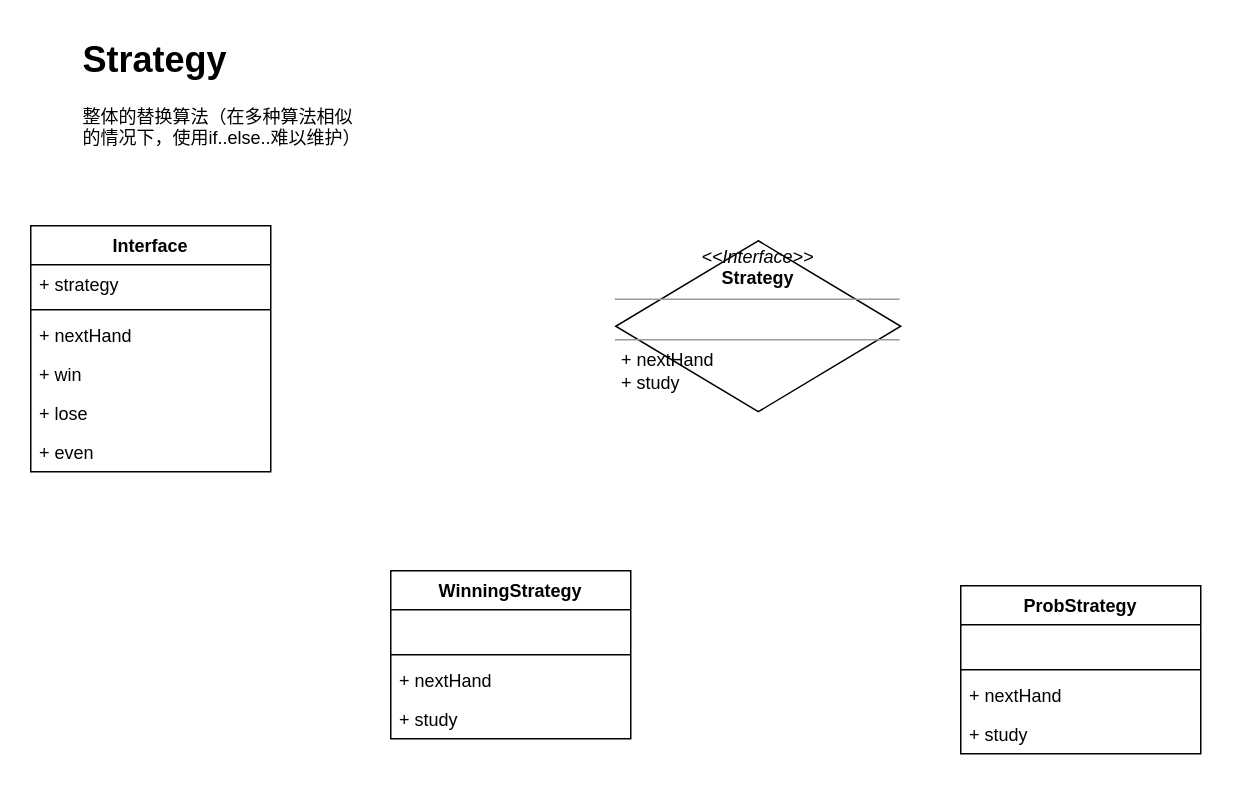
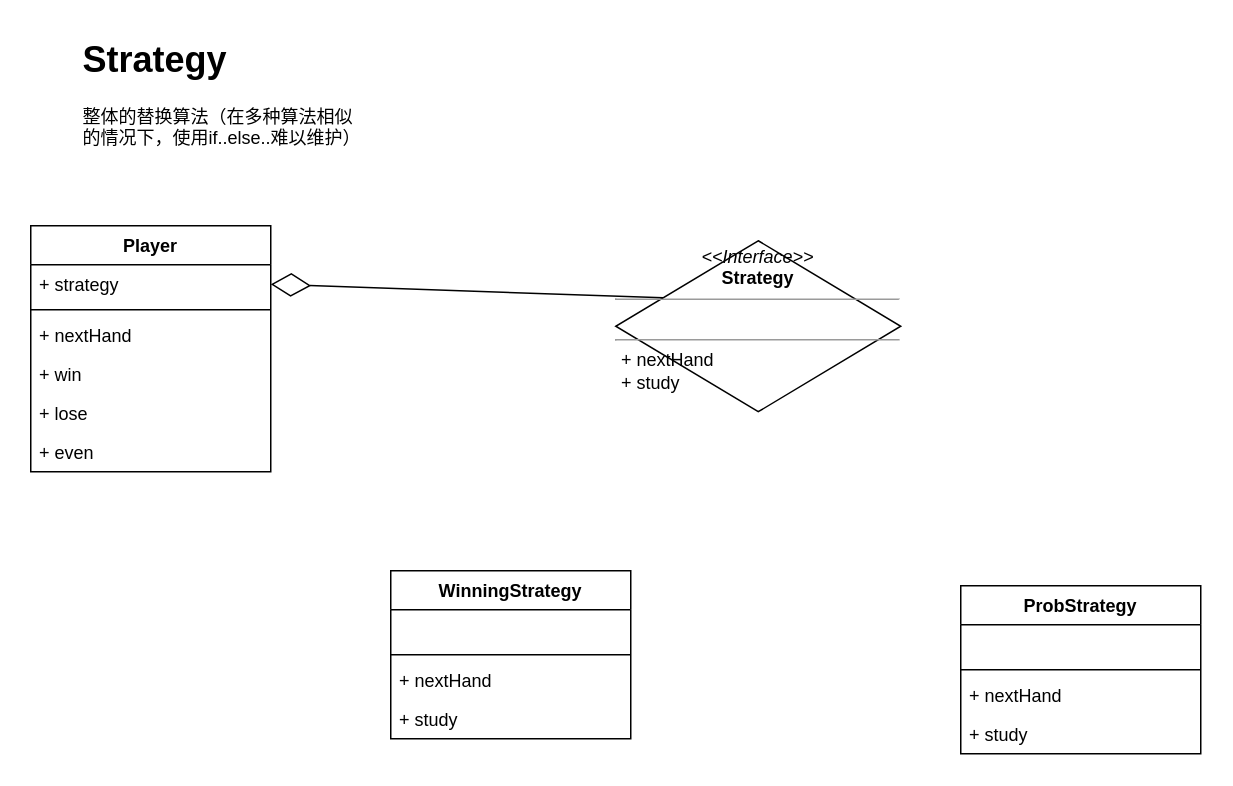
  <mxCell id="0" />
  <mxCell id="1" parent="0" />
  <mxCell id="2" value="&lt;h1&gt;Strategy&lt;/h1&gt;&lt;p&gt;整体的替换算法（在多种算法相似的情况下，使用if..else..难以维护）&lt;/p&gt;" style="text;html=1;strokeColor=none;fillColor=none;spacing=5;spacingTop=-20;whiteSpace=wrap;overflow=hidden;rounded=0;" vertex="1" parent="1"><mxGeometry x="50" y="20" width="190" height="120" as="geometry" /></mxCell>
- <mxCell id="3" value="Interface" style="swimlane;fontStyle=1;align=center;verticalAlign=top;childLayout=stackLayout;horizontal=1;startSize=26;horizontalStack=0;resizeParent=1;resizeParentMax=0;resizeLast=0;collapsible=1;marginBottom=0;" vertex="1" parent="1"><mxGeometry x="20" y="150" width="160" height="164" as="geometry" /></mxCell>
+ <mxCell id="3" value="Player" style="swimlane;fontStyle=1;align=center;verticalAlign=top;childLayout=stackLayout;horizontal=1;startSize=26;horizontalStack=0;resizeParent=1;resizeParentMax=0;resizeLast=0;collapsible=1;marginBottom=0;" vertex="1" parent="1"><mxGeometry x="20" y="150" width="160" height="164" as="geometry" /></mxCell>
  <mxCell id="4" value="+ strategy" style="text;strokeColor=none;fillColor=none;align=left;verticalAlign=top;spacingLeft=4;spacingRight=4;overflow=hidden;rotatable=0;points=[[0,0.5],[1,0.5]];portConstraint=eastwest;" vertex="1" parent="3"><mxGeometry y="26" width="160" height="26" as="geometry" /></mxCell>
  <mxCell id="5" value="" style="line;strokeWidth=1;fillColor=none;align=left;verticalAlign=middle;spacingTop=-1;spacingLeft=3;spacingRight=3;rotatable=0;labelPosition=right;points=[];portConstraint=eastwest;" vertex="1" parent="3"><mxGeometry y="52" width="160" height="8" as="geometry" /></mxCell>
  <mxCell id="6" value="+ nextHand" style="text;strokeColor=none;fillColor=none;align=left;verticalAlign=top;spacingLeft=4;spacingRight=4;overflow=hidden;rotatable=0;points=[[0,0.5],[1,0.5]];portConstraint=eastwest;" vertex="1" parent="3"><mxGeometry y="60" width="160" height="26" as="geometry" /></mxCell>
  <mxCell id="7" value="+ win" style="text;strokeColor=none;fillColor=none;align=left;verticalAlign=top;spacingLeft=4;spacingRight=4;overflow=hidden;rotatable=0;points=[[0,0.5],[1,0.5]];portConstraint=eastwest;" vertex="1" parent="3"><mxGeometry y="86" width="160" height="26" as="geometry" /></mxCell>
  <mxCell id="8" value="+ lose" style="text;strokeColor=none;fillColor=none;align=left;verticalAlign=top;spacingLeft=4;spacingRight=4;overflow=hidden;rotatable=0;points=[[0,0.5],[1,0.5]];portConstraint=eastwest;" vertex="1" parent="3"><mxGeometry y="112" width="160" height="26" as="geometry" /></mxCell>
  <mxCell id="9" value="+ even" style="text;strokeColor=none;fillColor=none;align=left;verticalAlign=top;spacingLeft=4;spacingRight=4;overflow=hidden;rotatable=0;points=[[0,0.5],[1,0.5]];portConstraint=eastwest;" vertex="1" parent="3"><mxGeometry y="138" width="160" height="26" as="geometry" /></mxCell>
  <mxCell id="10" value="&lt;p style=&quot;margin: 0px ; margin-top: 4px ; text-align: center&quot;&gt;&lt;i&gt;&amp;lt;&amp;lt;Interface&amp;gt;&amp;gt;&lt;/i&gt;&lt;br&gt;&lt;b&gt;Strategy&lt;/b&gt;&lt;/p&gt;&lt;hr size=&quot;1&quot;&gt;&lt;p style=&quot;margin: 0px ; margin-left: 4px&quot;&gt;&amp;nbsp;&lt;/p&gt;&lt;hr size=&quot;1&quot;&gt;&lt;p style=&quot;margin: 0px ; margin-left: 4px&quot;&gt;+ nextHand&lt;br&gt;+ study&lt;/p&gt;" style="rhombus;verticalAlign=top;align=left;overflow=fill;fontSize=12;fontFamily=Helvetica;html=1;" vertex="1" parent="1"><mxGeometry x="410" y="160" width="190" height="114" as="geometry" /></mxCell>
+ <mxCell id="11" value="" style="endArrow=diamondThin;endFill=0;endSize=24;html=1;entryX=1;entryY=0.5;entryDx=0;entryDy=0;exitX=0;exitY=0.25;exitDx=0;exitDy=0;" edge="1" parent="1" source="10" target="4"><mxGeometry width="160" relative="1" as="geometry"><mxPoint x="290" y="370" as="sourcePoint" /><mxPoint x="450" y="370" as="targetPoint" /></mxGeometry></mxCell>
  <mxCell id="12" value="WinningStrategy" style="swimlane;fontStyle=1;align=center;verticalAlign=top;childLayout=stackLayout;horizontal=1;startSize=26;horizontalStack=0;resizeParent=1;resizeParentMax=0;resizeLast=0;collapsible=1;marginBottom=0;" vertex="1" parent="1"><mxGeometry x="260" y="380" width="160" height="112" as="geometry" /></mxCell>
  <mxCell id="13" value=" " style="text;strokeColor=none;fillColor=none;align=left;verticalAlign=top;spacingLeft=4;spacingRight=4;overflow=hidden;rotatable=0;points=[[0,0.5],[1,0.5]];portConstraint=eastwest;" vertex="1" parent="12"><mxGeometry y="26" width="160" height="26" as="geometry" /></mxCell>
  <mxCell id="14" value="" style="line;strokeWidth=1;fillColor=none;align=left;verticalAlign=middle;spacingTop=-1;spacingLeft=3;spacingRight=3;rotatable=0;labelPosition=right;points=[];portConstraint=eastwest;" vertex="1" parent="12"><mxGeometry y="52" width="160" height="8" as="geometry" /></mxCell>
  <mxCell id="15" value="+ nextHand" style="text;strokeColor=none;fillColor=none;align=left;verticalAlign=top;spacingLeft=4;spacingRight=4;overflow=hidden;rotatable=0;points=[[0,0.5],[1,0.5]];portConstraint=eastwest;" vertex="1" parent="12"><mxGeometry y="60" width="160" height="26" as="geometry" /></mxCell>
  <mxCell id="16" value="+ study" style="text;strokeColor=none;fillColor=none;align=left;verticalAlign=top;spacingLeft=4;spacingRight=4;overflow=hidden;rotatable=0;points=[[0,0.5],[1,0.5]];portConstraint=eastwest;" vertex="1" parent="12"><mxGeometry y="86" width="160" height="26" as="geometry" /></mxCell>
  <mxCell id="17" value="ProbStrategy" style="swimlane;fontStyle=1;align=center;verticalAlign=top;childLayout=stackLayout;horizontal=1;startSize=26;horizontalStack=0;resizeParent=1;resizeParentMax=0;resizeLast=0;collapsible=1;marginBottom=0;" vertex="1" parent="1"><mxGeometry x="640" y="390" width="160" height="112" as="geometry" /></mxCell>
  <mxCell id="18" value=" " style="text;strokeColor=none;fillColor=none;align=left;verticalAlign=top;spacingLeft=4;spacingRight=4;overflow=hidden;rotatable=0;points=[[0,0.5],[1,0.5]];portConstraint=eastwest;" vertex="1" parent="17"><mxGeometry y="26" width="160" height="26" as="geometry" /></mxCell>
  <mxCell id="19" value="" style="line;strokeWidth=1;fillColor=none;align=left;verticalAlign=middle;spacingTop=-1;spacingLeft=3;spacingRight=3;rotatable=0;labelPosition=right;points=[];portConstraint=eastwest;" vertex="1" parent="17"><mxGeometry y="52" width="160" height="8" as="geometry" /></mxCell>
  <mxCell id="20" value="+ nextHand" style="text;strokeColor=none;fillColor=none;align=left;verticalAlign=top;spacingLeft=4;spacingRight=4;overflow=hidden;rotatable=0;points=[[0,0.5],[1,0.5]];portConstraint=eastwest;" vertex="1" parent="17"><mxGeometry y="60" width="160" height="26" as="geometry" /></mxCell>
  <mxCell id="21" value="+ study" style="text;strokeColor=none;fillColor=none;align=left;verticalAlign=top;spacingLeft=4;spacingRight=4;overflow=hidden;rotatable=0;points=[[0,0.5],[1,0.5]];portConstraint=eastwest;" vertex="1" parent="17"><mxGeometry y="86" width="160" height="26" as="geometry" /></mxCell>
